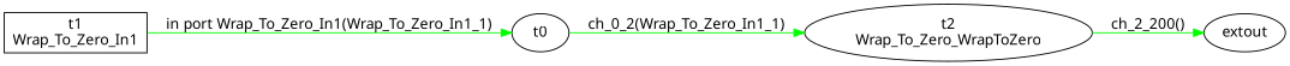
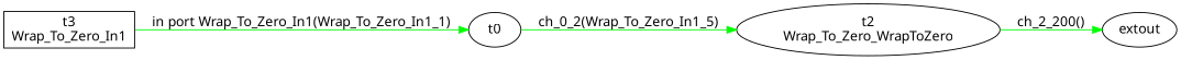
  digraph {
    fontname="Noto Sans"
    rankdir=LR
    node [fontname="Noto Sans"]
    edge [color=green fontname="Noto Sans"]
    n1 [label="t2\nWrap_To_Zero_WrapToZero"]
    n2 [label=extout]
    t0
-   n4 [label="t1\nWrap_To_Zero_In1" shape=box]
+   n4 [label="t3\nWrap_To_Zero_In1" shape=box]
    n1 -> n2 [label="ch_2_200()"]
-   t0 -> n1 [label="ch_0_2(Wrap_To_Zero_In1_1)"]
+   t0 -> n1 [label="ch_0_2(Wrap_To_Zero_In1_5)"]
    n4 -> t0 [label="in port Wrap_To_Zero_In1(Wrap_To_Zero_In1_1)"]
  }
